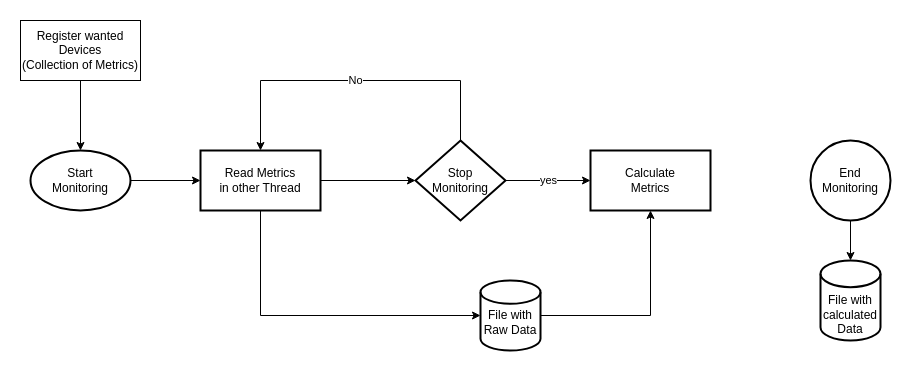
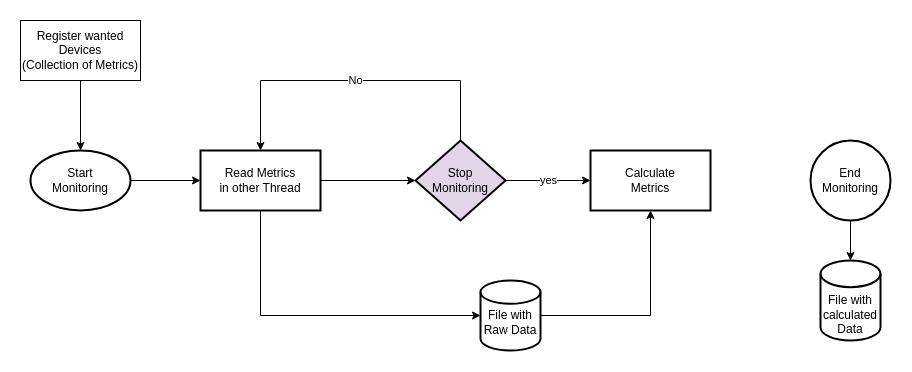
  <mxCell id="0" />
  <mxCell id="1" parent="0" />
  <mxCell id="2" value="" style="edgeStyle=orthogonalEdgeStyle;rounded=0;orthogonalLoop=1;jettySize=auto;html=1;" edge="1" parent="1" source="3" target="6"><mxGeometry relative="1" as="geometry" /></mxCell>
  <mxCell id="3" value="Start&lt;div&gt;Monitoring&lt;/div&gt;" style="strokeWidth=2;html=1;shape=mxgraph.flowchart.start_1;whiteSpace=wrap;" vertex="1" parent="1"><mxGeometry x="30" y="150" width="100" height="60" as="geometry" /></mxCell>
  <mxCell id="4" value="" style="edgeStyle=orthogonalEdgeStyle;rounded=0;orthogonalLoop=1;jettySize=auto;html=1;" edge="1" parent="1" source="6" target="11"><mxGeometry relative="1" as="geometry" /></mxCell>
  <mxCell id="5" style="edgeStyle=orthogonalEdgeStyle;rounded=0;orthogonalLoop=1;jettySize=auto;html=1;" edge="1" parent="1" source="6" target="13"><mxGeometry relative="1" as="geometry"><Array as="points"><mxPoint x="260" y="315" /></Array></mxGeometry></mxCell>
  <mxCell id="6" value="Read Metrics&lt;div&gt;in other Thread&lt;/div&gt;" style="whiteSpace=wrap;html=1;strokeWidth=2;" vertex="1" parent="1"><mxGeometry x="200" y="150" width="120" height="60" as="geometry" /></mxCell>
  <mxCell id="7" value="Register wanted Devices&lt;div&gt;(Collection of Metrics)&lt;/div&gt;" style="rounded=0;whiteSpace=wrap;html=1;" vertex="1" parent="1"><mxGeometry x="20" y="20" width="120" height="60" as="geometry" /></mxCell>
  <mxCell id="8" style="edgeStyle=orthogonalEdgeStyle;rounded=0;orthogonalLoop=1;jettySize=auto;html=1;entryX=0.5;entryY=0;entryDx=0;entryDy=0;entryPerimeter=0;" edge="1" parent="1" source="7" target="3"><mxGeometry relative="1" as="geometry" /></mxCell>
  <mxCell id="9" value="No" style="edgeStyle=orthogonalEdgeStyle;rounded=0;orthogonalLoop=1;jettySize=auto;html=1;entryX=0.5;entryY=0;entryDx=0;entryDy=0;" edge="1" parent="1" source="11" target="6"><mxGeometry relative="1" as="geometry"><Array as="points"><mxPoint x="460" y="80" /><mxPoint x="260" y="80" /></Array></mxGeometry></mxCell>
  <mxCell id="10" value="yes" style="edgeStyle=orthogonalEdgeStyle;rounded=0;orthogonalLoop=1;jettySize=auto;html=1;" edge="1" parent="1" source="11" target="14"><mxGeometry relative="1" as="geometry" /></mxCell>
- <mxCell id="11" value="Stop&lt;div&gt;Monitoring&lt;/div&gt;" style="rhombus;whiteSpace=wrap;html=1;strokeWidth=2;" vertex="1" parent="1"><mxGeometry x="415" y="140" width="90" height="80" as="geometry" /></mxCell>
+ <mxCell id="11" value="Stop&lt;div&gt;Monitoring&lt;/div&gt;" style="rhombus;whiteSpace=wrap;html=1;strokeWidth=2;fillColor=#e1d5e7;" vertex="1" parent="1"><mxGeometry x="415" y="140" width="90" height="80" as="geometry" /></mxCell>
  <mxCell id="12" style="edgeStyle=orthogonalEdgeStyle;rounded=0;orthogonalLoop=1;jettySize=auto;html=1;entryX=0.5;entryY=1;entryDx=0;entryDy=0;" edge="1" parent="1" source="13" target="14"><mxGeometry relative="1" as="geometry" /></mxCell>
  <mxCell id="13" value="&lt;div&gt;&lt;br&gt;&lt;/div&gt;File with&lt;div&gt;Raw Data&lt;/div&gt;" style="strokeWidth=2;html=1;shape=mxgraph.flowchart.database;whiteSpace=wrap;" vertex="1" parent="1"><mxGeometry x="480" y="280" width="60" height="70" as="geometry" /></mxCell>
  <mxCell id="14" value="Calculate&lt;div&gt;Metrics&lt;/div&gt;" style="whiteSpace=wrap;html=1;strokeWidth=2;" vertex="1" parent="1"><mxGeometry x="590" y="150" width="120" height="60" as="geometry" /></mxCell>
  <mxCell id="15" value="End Monitoring" style="ellipse;whiteSpace=wrap;html=1;strokeWidth=2;" vertex="1" parent="1"><mxGeometry x="810" y="140" width="80" height="80" as="geometry" /></mxCell>
  <mxCell id="16" value="&lt;div&gt;&lt;br&gt;&lt;/div&gt;&lt;div&gt;&lt;br&gt;&lt;/div&gt;File with&lt;div&gt;calculated Data&lt;/div&gt;" style="strokeWidth=2;html=1;shape=mxgraph.flowchart.database;whiteSpace=wrap;" vertex="1" parent="1"><mxGeometry x="820" y="260" width="60" height="80" as="geometry" /></mxCell>
  <mxCell id="17" style="edgeStyle=orthogonalEdgeStyle;rounded=0;orthogonalLoop=1;jettySize=auto;html=1;entryX=0.5;entryY=0;entryDx=0;entryDy=0;entryPerimeter=0;" edge="1" parent="1" source="15" target="16"><mxGeometry relative="1" as="geometry" /></mxCell>
